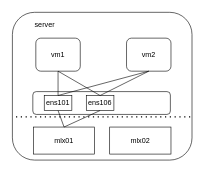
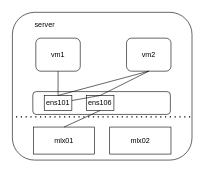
  <mxCell id="0" />
  <mxCell id="1" parent="0" />
  <mxCell id="2" value="" style="rounded=1;whiteSpace=wrap;html=1;" vertex="1" parent="1"><mxGeometry x="20" y="20" width="299" height="246" as="geometry" /></mxCell>
  <mxCell id="3" value="vm1" style="rounded=1;whiteSpace=wrap;html=1;" vertex="1" parent="1"><mxGeometry x="59" y="63" width="74" height="55" as="geometry" /></mxCell>
  <mxCell id="4" value="vm2" style="rounded=1;whiteSpace=wrap;html=1;" vertex="1" parent="1"><mxGeometry x="210" y="63" width="74" height="55" as="geometry" /></mxCell>
  <mxCell id="5" value="server" style="text;strokeColor=none;align=center;fillColor=none;html=1;verticalAlign=middle;whiteSpace=wrap;rounded=0;" vertex="1" parent="1"><mxGeometry x="44" y="26" width="60" height="30" as="geometry" /></mxCell>
  <mxCell id="6" value="mlx01" style="rounded=0;whiteSpace=wrap;html=1;" vertex="1" parent="1"><mxGeometry x="55" y="211" width="102" height="45" as="geometry" /></mxCell>
  <mxCell id="7" value="" style="endArrow=none;dashed=1;html=1;dashPattern=1 3;strokeWidth=2;rounded=0;" edge="1" parent="1"><mxGeometry width="50" height="50" relative="1" as="geometry"><mxPoint x="26" y="194" as="sourcePoint" /><mxPoint x="318" y="194" as="targetPoint" /></mxGeometry></mxCell>
  <mxCell id="8" value="mlx02" style="rounded=0;whiteSpace=wrap;html=1;" vertex="1" parent="1"><mxGeometry x="182" y="211" width="102" height="45" as="geometry" /></mxCell>
  <mxCell id="9" value="" style="rounded=1;whiteSpace=wrap;html=1;" vertex="1" parent="1"><mxGeometry x="54" y="152" width="229" height="38" as="geometry" /></mxCell>
  <mxCell id="10" value="ens101" style="rounded=0;whiteSpace=wrap;html=1;" vertex="1" parent="1"><mxGeometry x="73" y="158.5" width="46" height="25" as="geometry" /></mxCell>
  <mxCell id="11" value="ens106" style="rounded=0;whiteSpace=wrap;html=1;" vertex="1" parent="1"><mxGeometry x="143" y="158.5" width="46" height="25" as="geometry" /></mxCell>
- <mxCell id="12" value="" style="endArrow=none;html=1;rounded=0;entryX=0.5;entryY=1;entryDx=0;entryDy=0;exitX=0.5;exitY=0;exitDx=0;exitDy=0;" edge="1" parent="1" source="6" target="10"><mxGeometry width="50" height="50" relative="1" as="geometry"><mxPoint x="23" y="363" as="sourcePoint" /><mxPoint x="73" y="313" as="targetPoint" /></mxGeometry></mxCell>
  <mxCell id="13" value="" style="endArrow=none;html=1;rounded=0;entryX=0.5;entryY=1;entryDx=0;entryDy=0;exitX=0.5;exitY=0;exitDx=0;exitDy=0;" edge="1" parent="1" source="10" target="3"><mxGeometry width="50" height="50" relative="1" as="geometry"><mxPoint x="20" y="390" as="sourcePoint" /><mxPoint x="70" y="340" as="targetPoint" /></mxGeometry></mxCell>
  <mxCell id="14" value="" style="endArrow=none;html=1;rounded=0;entryX=0.5;entryY=1;entryDx=0;entryDy=0;exitX=0.5;exitY=0;exitDx=0;exitDy=0;" edge="1" parent="1" source="10" target="4"><mxGeometry width="50" height="50" relative="1" as="geometry"><mxPoint x="-9" y="359" as="sourcePoint" /><mxPoint x="41" y="309" as="targetPoint" /></mxGeometry></mxCell>
- <mxCell id="15" value="" style="endArrow=none;html=1;rounded=0;entryX=0.5;entryY=1;entryDx=0;entryDy=0;exitX=0.5;exitY=0;exitDx=0;exitDy=0;" edge="1" parent="1" source="11" target="3"><mxGeometry width="50" height="50" relative="1" as="geometry"><mxPoint x="180" y="406" as="sourcePoint" /><mxPoint x="230" y="356" as="targetPoint" /></mxGeometry></mxCell>
+ <mxCell id="15" value="" style="endArrow=none;html=1;rounded=0;exitX=0.5;exitY=0;exitDx=0;exitDy=0;" edge="1" parent="1" source="11" target="10"><mxGeometry width="50" height="50" relative="1" as="geometry"><mxPoint x="180" y="406" as="sourcePoint" /><mxPoint x="230" y="356" as="targetPoint" /></mxGeometry></mxCell>
  <mxCell id="16" value="" style="endArrow=none;html=1;rounded=0;entryX=0.5;entryY=1;entryDx=0;entryDy=0;exitX=0.5;exitY=0;exitDx=0;exitDy=0;" edge="1" parent="1" source="11" target="4"><mxGeometry width="50" height="50" relative="1" as="geometry"><mxPoint x="87" y="384" as="sourcePoint" /><mxPoint x="137" y="334" as="targetPoint" /></mxGeometry></mxCell>
  <mxCell id="17" value="" style="endArrow=none;html=1;rounded=0;entryX=0.5;entryY=1;entryDx=0;entryDy=0;exitX=0.5;exitY=0;exitDx=0;exitDy=0;" edge="1" parent="1" source="6" target="11"><mxGeometry width="50" height="50" relative="1" as="geometry"><mxPoint x="108" y="209" as="sourcePoint" /><mxPoint x="129" y="364" as="targetPoint" /></mxGeometry></mxCell>
